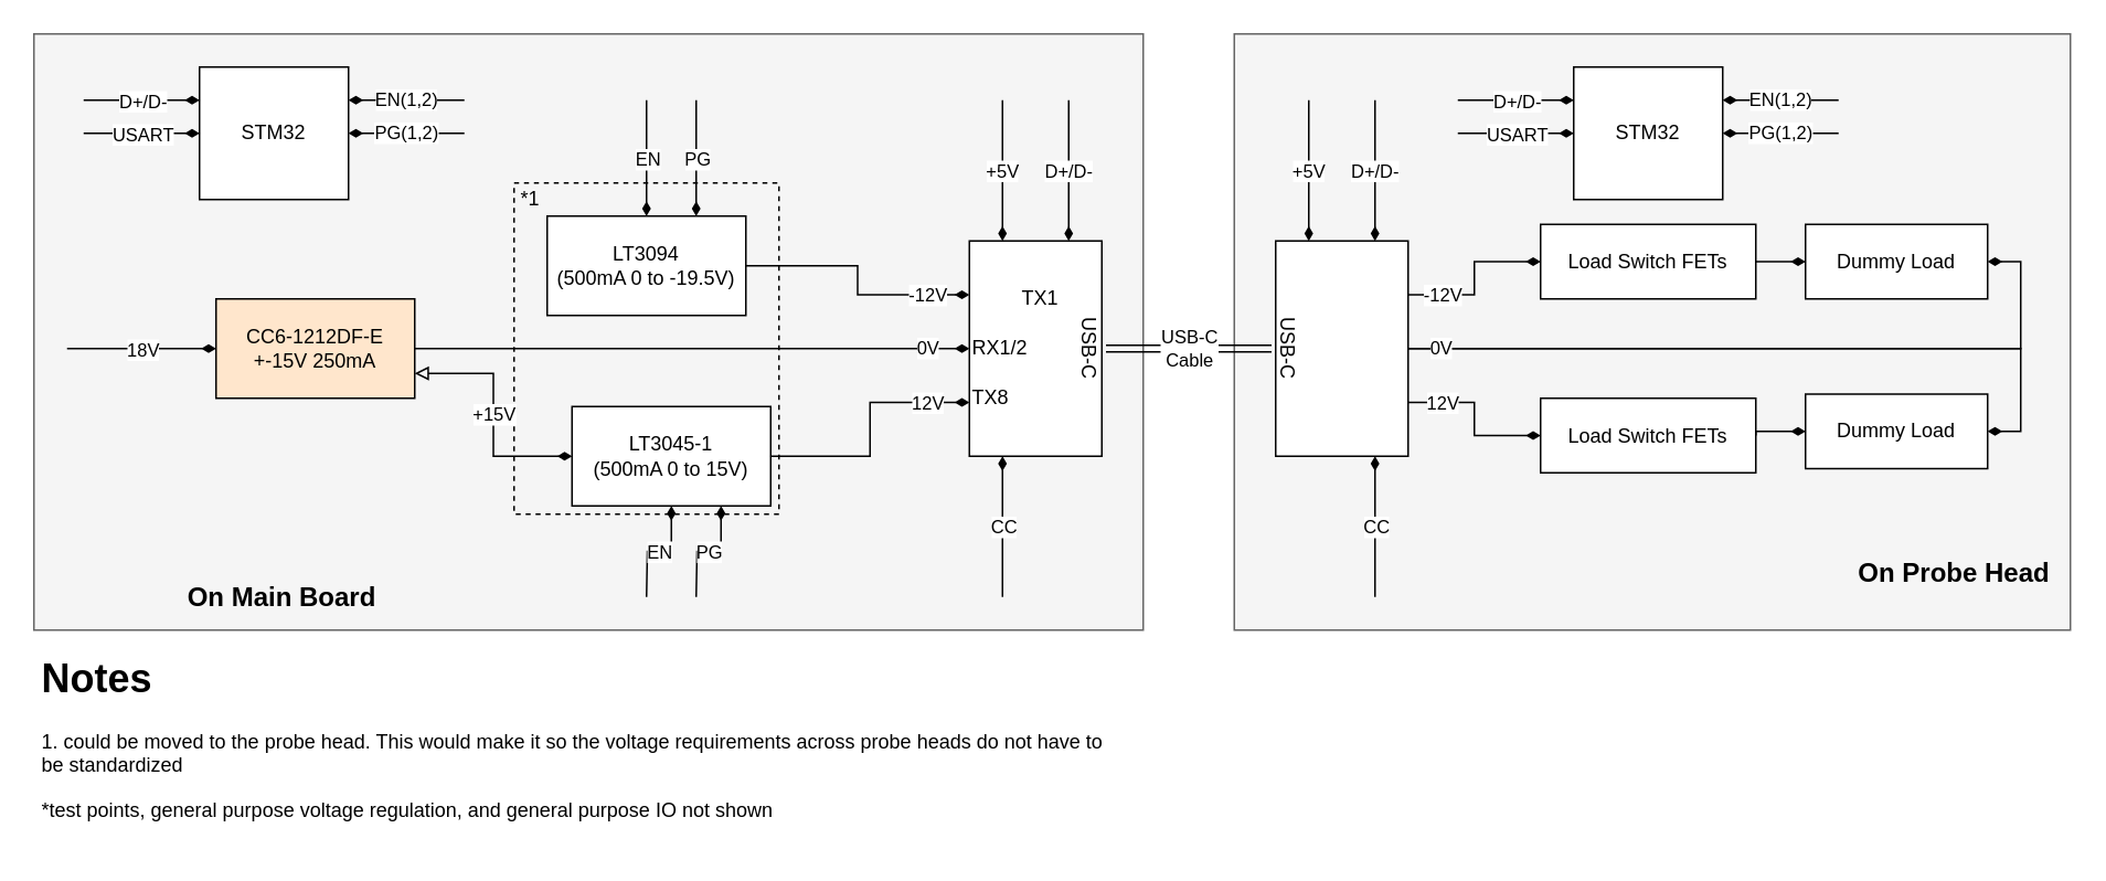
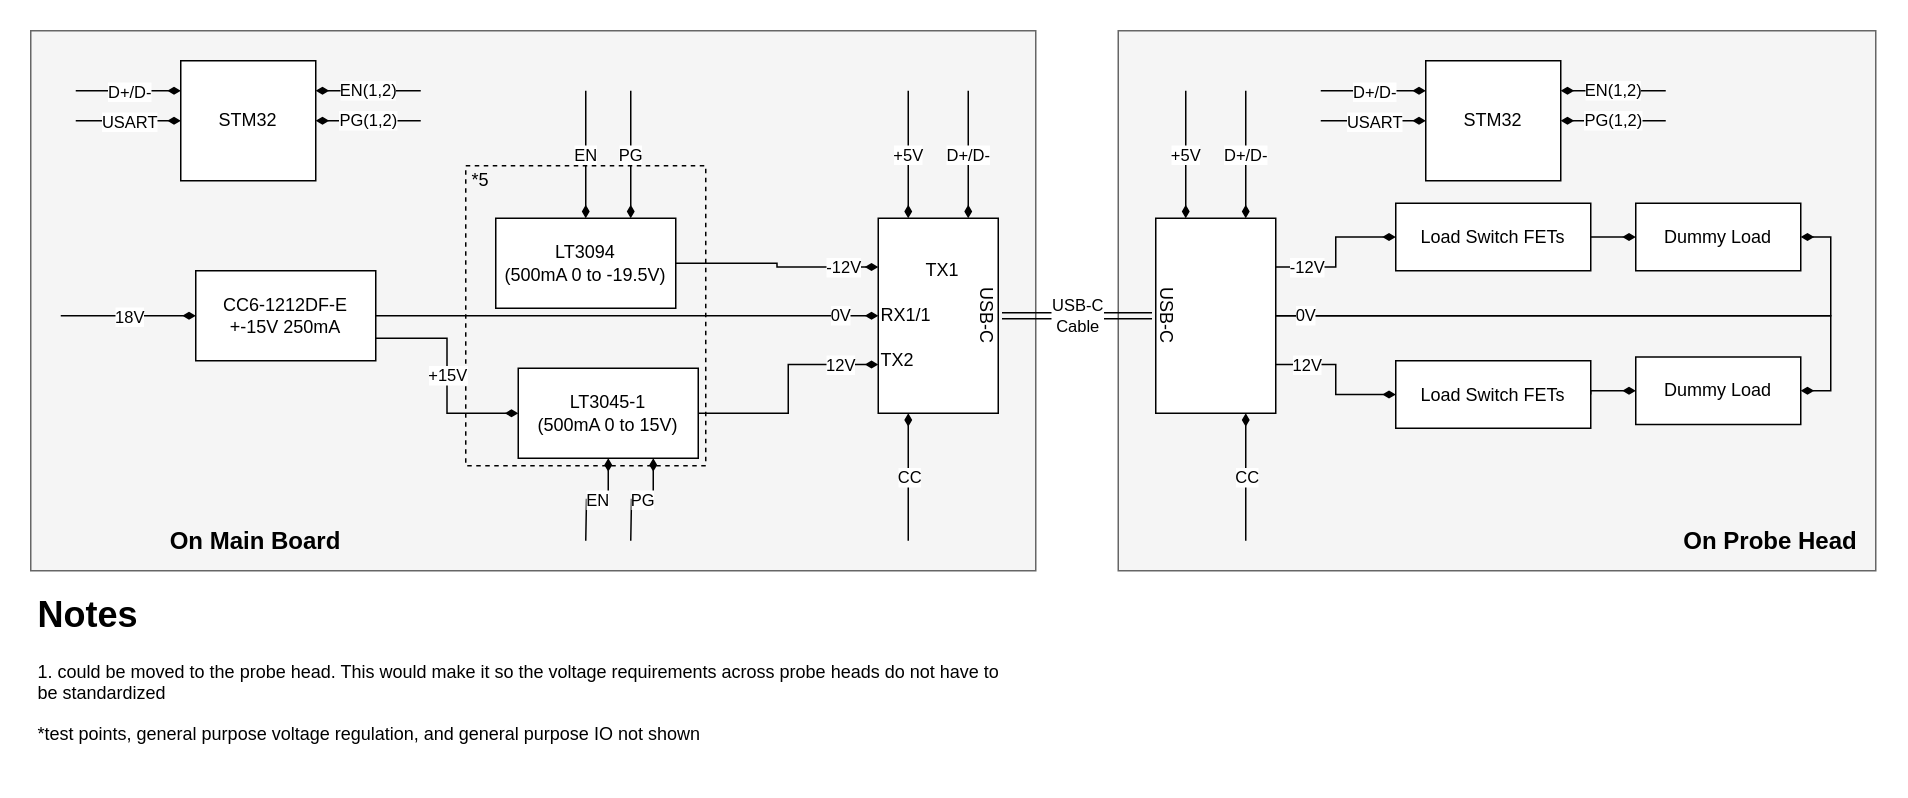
  <mxCell id="0" />
  <mxCell id="1" parent="0" />
  <mxCell id="2" value="" style="rounded=0;whiteSpace=wrap;html=1;fillColor=#f5f5f5;strokeColor=#666666;fontColor=#333333;" vertex="1" parent="1"><mxGeometry x="745" y="20" width="505" height="360" as="geometry" /></mxCell>
  <mxCell id="3" value="" style="rounded=0;whiteSpace=wrap;html=1;fillColor=#f5f5f5;strokeColor=#666666;fontColor=#333333;" vertex="1" parent="1"><mxGeometry x="20" y="20" width="670" height="360" as="geometry" /></mxCell>
  <mxCell id="4" value="" style="rounded=0;whiteSpace=wrap;html=1;dashed=1;fillColor=none;" vertex="1" parent="1"><mxGeometry x="310" y="110" width="160" height="200" as="geometry" /></mxCell>
  <mxCell id="5" value="EN" style="edgeStyle=orthogonalEdgeStyle;rounded=0;orthogonalLoop=1;jettySize=auto;html=1;exitX=0.5;exitY=0;exitDx=0;exitDy=0;startArrow=diamondThin;startFill=1;endArrow=none;endFill=0;" edge="1" parent="1" source="7"><mxGeometry relative="1" as="geometry"><mxPoint x="390" y="60" as="targetPoint" /></mxGeometry></mxCell>
  <mxCell id="6" value="PG" style="edgeStyle=orthogonalEdgeStyle;rounded=0;orthogonalLoop=1;jettySize=auto;html=1;exitX=0.75;exitY=0;exitDx=0;exitDy=0;startArrow=diamondThin;startFill=1;endArrow=none;endFill=0;" edge="1" parent="1" source="7"><mxGeometry relative="1" as="geometry"><mxPoint x="420" y="60" as="targetPoint" /></mxGeometry></mxCell>
- <mxCell id="7" value="LT3094&lt;br&gt;(500mA 0 to -19.5V)" style="rounded=0;whiteSpace=wrap;html=1;" vertex="1" parent="1"><mxGeometry x="330" y="130" width="120" height="60" as="geometry" /></mxCell>
- <mxCell id="8" value="+15V" style="edgeStyle=orthogonalEdgeStyle;rounded=0;orthogonalLoop=1;jettySize=auto;html=1;exitX=0;exitY=0.5;exitDx=0;exitDy=0;entryX=1;entryY=0.75;entryDx=0;entryDy=0;startArrow=diamondThin;startFill=1;endArrow=block;endFill=0;" edge="1" parent="1" source="11" target="20"><mxGeometry relative="1" as="geometry" /></mxCell>
+ <mxCell id="7" value="LT3094&lt;br&gt;(500mA 0 to -19.5V)" style="rounded=0;whiteSpace=wrap;html=1;" vertex="1" parent="1"><mxGeometry x="330" y="145" width="120" height="60" as="geometry" /></mxCell>
+ <mxCell id="8" value="+15V" style="edgeStyle=orthogonalEdgeStyle;rounded=0;orthogonalLoop=1;jettySize=auto;html=1;exitX=0;exitY=0.5;exitDx=0;exitDy=0;entryX=1;entryY=0.75;entryDx=0;entryDy=0;startArrow=diamondThin;startFill=1;endArrow=none;endFill=0;" edge="1" parent="1" source="11" target="20"><mxGeometry relative="1" as="geometry" /></mxCell>
  <mxCell id="9" value="EN" style="edgeStyle=orthogonalEdgeStyle;rounded=0;orthogonalLoop=1;jettySize=auto;html=1;exitX=0.5;exitY=1;exitDx=0;exitDy=0;startArrow=diamondThin;startFill=1;endArrow=none;endFill=0;" edge="1" parent="1" source="11"><mxGeometry relative="1" as="geometry"><mxPoint x="390" y="360" as="targetPoint" /></mxGeometry></mxCell>
  <mxCell id="10" value="PG" style="edgeStyle=orthogonalEdgeStyle;rounded=0;orthogonalLoop=1;jettySize=auto;html=1;exitX=0.75;exitY=1;exitDx=0;exitDy=0;startArrow=diamondThin;startFill=1;endArrow=none;endFill=0;" edge="1" parent="1" source="11"><mxGeometry relative="1" as="geometry"><mxPoint x="420" y="360" as="targetPoint" /></mxGeometry></mxCell>
  <mxCell id="11" value="LT3045-1&lt;br&gt;(500mA 0 to 15V)" style="rounded=0;whiteSpace=wrap;html=1;" vertex="1" parent="1"><mxGeometry x="345" y="245" width="120" height="60" as="geometry" /></mxCell>
  <mxCell id="12" value="0V" style="edgeStyle=orthogonalEdgeStyle;rounded=0;orthogonalLoop=1;jettySize=auto;html=1;exitX=0;exitY=0.5;exitDx=0;exitDy=0;entryX=1;entryY=0.5;entryDx=0;entryDy=0;startArrow=diamondThin;startFill=1;endArrow=none;endFill=0;" edge="1" parent="1" source="18" target="20"><mxGeometry x="-0.851" relative="1" as="geometry"><mxPoint as="offset" /></mxGeometry></mxCell>
  <mxCell id="13" value="-12V" style="edgeStyle=orthogonalEdgeStyle;rounded=0;orthogonalLoop=1;jettySize=auto;html=1;exitX=0;exitY=0.25;exitDx=0;exitDy=0;startArrow=diamondThin;startFill=1;endArrow=none;endFill=0;" edge="1" parent="1" source="18" target="7"><mxGeometry x="-0.672" relative="1" as="geometry"><mxPoint as="offset" /></mxGeometry></mxCell>
  <mxCell id="14" value="12V" style="edgeStyle=orthogonalEdgeStyle;rounded=0;orthogonalLoop=1;jettySize=auto;html=1;exitX=0;exitY=0.75;exitDx=0;exitDy=0;entryX=1;entryY=0.5;entryDx=0;entryDy=0;startArrow=diamondThin;startFill=1;endArrow=none;endFill=0;" edge="1" parent="1" source="18" target="11"><mxGeometry x="-0.672" relative="1" as="geometry"><mxPoint as="offset" /></mxGeometry></mxCell>
  <mxCell id="15" value="+5V" style="edgeStyle=orthogonalEdgeStyle;rounded=0;orthogonalLoop=1;jettySize=auto;html=1;exitX=0.25;exitY=0;exitDx=0;exitDy=0;startArrow=diamondThin;startFill=1;endArrow=none;endFill=0;" edge="1" parent="1" source="18"><mxGeometry relative="1" as="geometry"><mxPoint x="605" y="60" as="targetPoint" /></mxGeometry></mxCell>
  <mxCell id="16" value="D+/D-" style="edgeStyle=orthogonalEdgeStyle;rounded=0;orthogonalLoop=1;jettySize=auto;html=1;exitX=0.75;exitY=0;exitDx=0;exitDy=0;startArrow=diamondThin;startFill=1;endArrow=none;endFill=0;" edge="1" parent="1" source="18"><mxGeometry relative="1" as="geometry"><mxPoint x="645" y="60" as="targetPoint" /></mxGeometry></mxCell>
  <mxCell id="17" value="CC" style="edgeStyle=orthogonalEdgeStyle;rounded=0;orthogonalLoop=1;jettySize=auto;html=1;exitX=0.25;exitY=1;exitDx=0;exitDy=0;startArrow=diamondThin;startFill=1;endArrow=none;endFill=0;" edge="1" parent="1" source="18"><mxGeometry relative="1" as="geometry"><mxPoint x="605" y="360" as="targetPoint" /></mxGeometry></mxCell>
  <mxCell id="18" value="" style="rounded=0;whiteSpace=wrap;html=1;" vertex="1" parent="1"><mxGeometry x="585" y="145" width="80" height="130" as="geometry" /></mxCell>
  <mxCell id="19" value="18V" style="edgeStyle=orthogonalEdgeStyle;rounded=0;orthogonalLoop=1;jettySize=auto;html=1;exitX=0;exitY=0.5;exitDx=0;exitDy=0;startArrow=diamondThin;startFill=1;endArrow=none;endFill=0;" edge="1" parent="1" source="20"><mxGeometry relative="1" as="geometry"><mxPoint x="40" y="210" as="targetPoint" /></mxGeometry></mxCell>
- <mxCell id="20" value="CC6-1212DF-E&lt;br&gt;+-15V 250mA" style="rounded=0;whiteSpace=wrap;html=1;fillColor=#ffe6cc;" vertex="1" parent="1"><mxGeometry x="130" y="180" width="120" height="60" as="geometry" /></mxCell>
+ <mxCell id="20" value="CC6-1212DF-E&lt;br&gt;+-15V 250mA" style="rounded=0;whiteSpace=wrap;html=1;" vertex="1" parent="1"><mxGeometry x="130" y="180" width="120" height="60" as="geometry" /></mxCell>
  <mxCell id="21" value="TX1" style="text;html=1;strokeColor=none;fillColor=none;align=left;verticalAlign=middle;whiteSpace=wrap;rounded=0;dashed=1;" vertex="1" parent="1"><mxGeometry x="615" y="170" width="40" height="20" as="geometry" /></mxCell>
- <mxCell id="22" value="TX8" style="text;html=1;strokeColor=none;fillColor=none;align=left;verticalAlign=middle;whiteSpace=wrap;rounded=0;dashed=1;" vertex="1" parent="1"><mxGeometry x="585" y="230" width="40" height="20" as="geometry" /></mxCell>
- <mxCell id="23" value="RX1/2" style="text;html=1;strokeColor=none;fillColor=none;align=left;verticalAlign=middle;whiteSpace=wrap;rounded=0;dashed=1;" vertex="1" parent="1"><mxGeometry x="585" y="200" width="40" height="20" as="geometry" /></mxCell>
+ <mxCell id="22" value="TX2" style="text;html=1;strokeColor=none;fillColor=none;align=left;verticalAlign=middle;whiteSpace=wrap;rounded=0;dashed=1;" vertex="1" parent="1"><mxGeometry x="585" y="230" width="40" height="20" as="geometry" /></mxCell>
+ <mxCell id="23" value="RX1/1" style="text;html=1;strokeColor=none;fillColor=none;align=left;verticalAlign=middle;whiteSpace=wrap;rounded=0;dashed=1;" vertex="1" parent="1"><mxGeometry x="585" y="200" width="40" height="20" as="geometry" /></mxCell>
  <mxCell id="24" value="USB-C" style="text;html=1;strokeColor=none;fillColor=none;align=center;verticalAlign=middle;whiteSpace=wrap;rounded=0;dashed=1;rotation=90;" vertex="1" parent="1"><mxGeometry x="620" y="200" width="75" height="20" as="geometry" /></mxCell>
  <mxCell id="25" value="D+/D-" style="edgeStyle=orthogonalEdgeStyle;rounded=0;orthogonalLoop=1;jettySize=auto;html=1;exitX=0.75;exitY=0;exitDx=0;exitDy=0;startArrow=diamondThin;startFill=1;endArrow=none;endFill=0;" edge="1" parent="1" source="28"><mxGeometry relative="1" as="geometry"><mxPoint x="830" y="60" as="targetPoint" /></mxGeometry></mxCell>
  <mxCell id="26" value="+5V" style="edgeStyle=orthogonalEdgeStyle;rounded=0;orthogonalLoop=1;jettySize=auto;html=1;exitX=0.25;exitY=0;exitDx=0;exitDy=0;startArrow=diamondThin;startFill=1;endArrow=none;endFill=0;" edge="1" parent="1" source="28"><mxGeometry relative="1" as="geometry"><mxPoint x="790" y="60" as="targetPoint" /></mxGeometry></mxCell>
  <mxCell id="27" value="CC" style="edgeStyle=orthogonalEdgeStyle;rounded=0;orthogonalLoop=1;jettySize=auto;html=1;exitX=0.75;exitY=1;exitDx=0;exitDy=0;startArrow=diamondThin;startFill=1;endArrow=none;endFill=0;" edge="1" parent="1" source="28"><mxGeometry relative="1" as="geometry"><mxPoint x="830" y="360" as="targetPoint" /></mxGeometry></mxCell>
  <mxCell id="28" value="" style="rounded=0;whiteSpace=wrap;html=1;" vertex="1" parent="1"><mxGeometry x="770" y="145" width="80" height="130" as="geometry" /></mxCell>
  <mxCell id="29" value="USB-C" style="text;html=1;strokeColor=none;fillColor=none;align=center;verticalAlign=middle;whiteSpace=wrap;rounded=0;dashed=1;rotation=90;" vertex="1" parent="1"><mxGeometry x="740" y="200" width="75" height="20" as="geometry" /></mxCell>
  <mxCell id="30" value="EN(1,2)" style="edgeStyle=orthogonalEdgeStyle;rounded=0;orthogonalLoop=1;jettySize=auto;html=1;exitX=1;exitY=0.25;exitDx=0;exitDy=0;startArrow=diamondThin;startFill=1;endArrow=none;endFill=0;" edge="1" parent="1" source="34"><mxGeometry relative="1" as="geometry"><mxPoint x="280" y="60" as="targetPoint" /></mxGeometry></mxCell>
  <mxCell id="31" value="PG(1,2)" style="edgeStyle=orthogonalEdgeStyle;rounded=0;orthogonalLoop=1;jettySize=auto;html=1;exitX=1;exitY=0.5;exitDx=0;exitDy=0;startArrow=diamondThin;startFill=1;endArrow=none;endFill=0;" edge="1" parent="1" source="34"><mxGeometry relative="1" as="geometry"><mxPoint x="280" y="80" as="targetPoint" /></mxGeometry></mxCell>
  <mxCell id="32" value="D+/D-" style="edgeStyle=orthogonalEdgeStyle;rounded=0;orthogonalLoop=1;jettySize=auto;html=1;exitX=0;exitY=0.25;exitDx=0;exitDy=0;startArrow=diamondThin;startFill=1;endArrow=none;endFill=0;" edge="1" parent="1" source="34"><mxGeometry relative="1" as="geometry"><mxPoint x="50" y="60" as="targetPoint" /></mxGeometry></mxCell>
  <mxCell id="33" value="USART" style="edgeStyle=orthogonalEdgeStyle;rounded=0;orthogonalLoop=1;jettySize=auto;html=1;exitX=0;exitY=0.5;exitDx=0;exitDy=0;startArrow=diamondThin;startFill=1;endArrow=none;endFill=0;" edge="1" parent="1" source="34"><mxGeometry relative="1" as="geometry"><mxPoint x="50" y="80" as="targetPoint" /></mxGeometry></mxCell>
  <mxCell id="34" value="STM32" style="rounded=0;whiteSpace=wrap;html=1;" vertex="1" parent="1"><mxGeometry x="120" y="40" width="90" height="80" as="geometry" /></mxCell>
  <mxCell id="35" value="EN(1,2)" style="edgeStyle=orthogonalEdgeStyle;rounded=0;orthogonalLoop=1;jettySize=auto;html=1;exitX=1;exitY=0.25;exitDx=0;exitDy=0;startArrow=diamondThin;startFill=1;endArrow=none;endFill=0;" edge="1" parent="1" source="39"><mxGeometry relative="1" as="geometry"><mxPoint x="1110" y="60" as="targetPoint" /></mxGeometry></mxCell>
  <mxCell id="36" value="PG(1,2)" style="edgeStyle=orthogonalEdgeStyle;rounded=0;orthogonalLoop=1;jettySize=auto;html=1;exitX=1;exitY=0.5;exitDx=0;exitDy=0;startArrow=diamondThin;startFill=1;endArrow=none;endFill=0;" edge="1" parent="1" source="39"><mxGeometry relative="1" as="geometry"><mxPoint x="1110" y="80" as="targetPoint" /></mxGeometry></mxCell>
  <mxCell id="37" value="D+/D-" style="edgeStyle=orthogonalEdgeStyle;rounded=0;orthogonalLoop=1;jettySize=auto;html=1;exitX=0;exitY=0.25;exitDx=0;exitDy=0;startArrow=diamondThin;startFill=1;endArrow=none;endFill=0;" edge="1" parent="1" source="39"><mxGeometry relative="1" as="geometry"><mxPoint x="880" y="60" as="targetPoint" /></mxGeometry></mxCell>
  <mxCell id="38" value="USART" style="edgeStyle=orthogonalEdgeStyle;rounded=0;orthogonalLoop=1;jettySize=auto;html=1;exitX=0;exitY=0.5;exitDx=0;exitDy=0;startArrow=diamondThin;startFill=1;endArrow=none;endFill=0;" edge="1" parent="1" source="39"><mxGeometry relative="1" as="geometry"><mxPoint x="880" y="80" as="targetPoint" /></mxGeometry></mxCell>
  <mxCell id="39" value="STM32" style="rounded=0;whiteSpace=wrap;html=1;" vertex="1" parent="1"><mxGeometry x="950" y="40" width="90" height="80" as="geometry" /></mxCell>
  <mxCell id="40" value="-12V" style="edgeStyle=orthogonalEdgeStyle;rounded=0;orthogonalLoop=1;jettySize=auto;html=1;exitX=0;exitY=0.5;exitDx=0;exitDy=0;entryX=1;entryY=0.25;entryDx=0;entryDy=0;startArrow=diamondThin;startFill=1;endArrow=none;endFill=0;" edge="1" parent="1" source="41" target="28"><mxGeometry x="0.579" relative="1" as="geometry"><mxPoint as="offset" /></mxGeometry></mxCell>
  <mxCell id="41" value="Load Switch FETs" style="rounded=0;whiteSpace=wrap;html=1;" vertex="1" parent="1"><mxGeometry x="930" y="135" width="130" height="45" as="geometry" /></mxCell>
  <mxCell id="42" value="12V" style="edgeStyle=orthogonalEdgeStyle;rounded=0;orthogonalLoop=1;jettySize=auto;html=1;exitX=0;exitY=0.5;exitDx=0;exitDy=0;entryX=1;entryY=0.75;entryDx=0;entryDy=0;startArrow=diamondThin;startFill=1;endArrow=none;endFill=0;" edge="1" parent="1" source="43" target="28"><mxGeometry x="0.579" relative="1" as="geometry"><mxPoint as="offset" /></mxGeometry></mxCell>
  <mxCell id="43" value="Load Switch FETs" style="rounded=0;whiteSpace=wrap;html=1;" vertex="1" parent="1"><mxGeometry x="930" y="240" width="130" height="45" as="geometry" /></mxCell>
  <mxCell id="44" style="edgeStyle=orthogonalEdgeStyle;rounded=0;orthogonalLoop=1;jettySize=auto;html=1;exitX=0;exitY=0.5;exitDx=0;exitDy=0;entryX=1;entryY=0.5;entryDx=0;entryDy=0;startArrow=diamondThin;startFill=1;endArrow=none;endFill=0;" edge="1" parent="1" source="46" target="41"><mxGeometry relative="1" as="geometry" /></mxCell>
  <mxCell id="45" style="edgeStyle=orthogonalEdgeStyle;rounded=0;orthogonalLoop=1;jettySize=auto;html=1;exitX=1;exitY=0.5;exitDx=0;exitDy=0;entryX=1;entryY=0.5;entryDx=0;entryDy=0;startArrow=diamondThin;startFill=1;endArrow=none;endFill=0;" edge="1" parent="1" source="46" target="28"><mxGeometry relative="1" as="geometry" /></mxCell>
  <mxCell id="46" value="Dummy Load" style="rounded=0;whiteSpace=wrap;html=1;" vertex="1" parent="1"><mxGeometry x="1090" y="135" width="110" height="45" as="geometry" /></mxCell>
  <mxCell id="47" style="edgeStyle=orthogonalEdgeStyle;rounded=0;orthogonalLoop=1;jettySize=auto;html=1;exitX=0;exitY=0.5;exitDx=0;exitDy=0;entryX=1;entryY=0.5;entryDx=0;entryDy=0;startArrow=diamondThin;startFill=1;endArrow=none;endFill=0;" edge="1" parent="1" source="49" target="43"><mxGeometry relative="1" as="geometry" /></mxCell>
  <mxCell id="48" value="0V" style="edgeStyle=orthogonalEdgeStyle;rounded=0;orthogonalLoop=1;jettySize=auto;html=1;exitX=1;exitY=0.5;exitDx=0;exitDy=0;entryX=1;entryY=0.5;entryDx=0;entryDy=0;startArrow=diamondThin;startFill=1;endArrow=none;endFill=0;" edge="1" parent="1" source="49" target="28"><mxGeometry x="0.909" relative="1" as="geometry"><mxPoint as="offset" /></mxGeometry></mxCell>
  <mxCell id="49" value="Dummy Load" style="rounded=0;whiteSpace=wrap;html=1;" vertex="1" parent="1"><mxGeometry x="1090" y="237.5" width="110" height="45" as="geometry" /></mxCell>
  <mxCell id="50" value="USB-C&lt;br&gt;Cable" style="shape=link;html=1;startArrow=diamondThin;startFill=1;endArrow=none;endFill=0;entryX=0.5;entryY=1;entryDx=0;entryDy=0;exitX=0.5;exitY=0;exitDx=0;exitDy=0;" edge="1" parent="1" source="24" target="29"><mxGeometry width="50" height="50" relative="1" as="geometry"><mxPoint x="630" y="380" as="sourcePoint" /><mxPoint x="680" y="330" as="targetPoint" /></mxGeometry></mxCell>
- <mxCell id="51" value="*1" style="text;html=1;strokeColor=none;fillColor=none;align=center;verticalAlign=middle;whiteSpace=wrap;rounded=0;dashed=1;" vertex="1" parent="1"><mxGeometry x="300" y="110" width="40" height="20" as="geometry" /></mxCell>
+ <mxCell id="51" value="*5" style="text;html=1;strokeColor=none;fillColor=none;align=center;verticalAlign=middle;whiteSpace=wrap;rounded=0;dashed=1;" vertex="1" parent="1"><mxGeometry x="300" y="110" width="40" height="20" as="geometry" /></mxCell>
  <mxCell id="52" value="&lt;h1&gt;Notes&lt;/h1&gt;&lt;p&gt;1. could be moved to the probe head. This would make it so the voltage requirements across probe heads do not have to be standardized&lt;/p&gt;&lt;p&gt;*test points, general purpose voltage regulation, and general purpose IO not shown&lt;/p&gt;" style="text;html=1;strokeColor=none;fillColor=none;spacing=5;spacingTop=-20;whiteSpace=wrap;overflow=hidden;rounded=0;dashed=1;" vertex="1" parent="1"><mxGeometry x="20" y="390" width="650" height="120" as="geometry" /></mxCell>
  <mxCell id="53" value="&lt;b&gt;&lt;font style=&quot;font-size: 16px&quot;&gt;On Main Board&lt;/font&gt;&lt;/b&gt;" style="text;html=1;strokeColor=none;fillColor=none;align=center;verticalAlign=middle;whiteSpace=wrap;rounded=0;" vertex="1" parent="1"><mxGeometry x="110" y="350" width="120" height="20" as="geometry" /></mxCell>
- <mxCell id="54" value="&lt;b&gt;&lt;font style=&quot;font-size: 16px&quot;&gt;On Probe Head&lt;/font&gt;&lt;/b&gt;" style="text;html=1;strokeColor=none;fillColor=none;align=center;verticalAlign=middle;whiteSpace=wrap;rounded=0;" vertex="1" parent="1"><mxGeometry x="1120" y="335" width="120" height="20" as="geometry" /></mxCell>
+ <mxCell id="54" value="&lt;b&gt;&lt;font style=&quot;font-size: 16px&quot;&gt;On Probe Head&lt;/font&gt;&lt;/b&gt;" style="text;html=1;strokeColor=none;fillColor=none;align=center;verticalAlign=middle;whiteSpace=wrap;rounded=0;" vertex="1" parent="1"><mxGeometry x="1120" y="350" width="120" height="20" as="geometry" /></mxCell>
